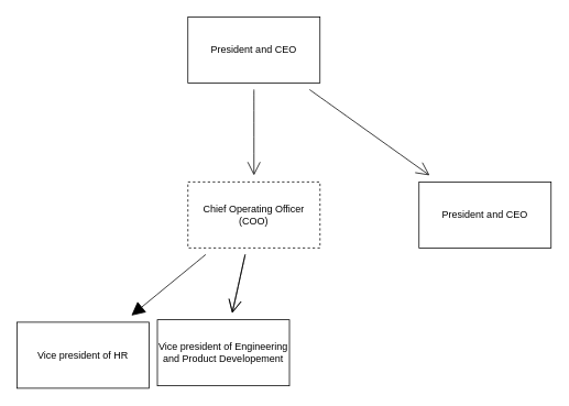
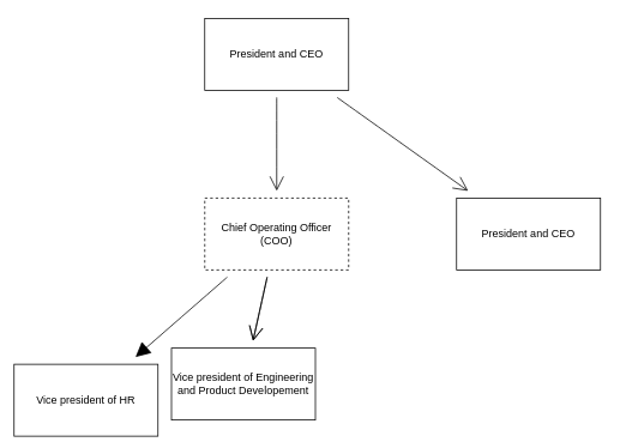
  <mxCell id="0" />
  <mxCell id="1" parent="0" />
  <mxCell id="2" value="" style="edgeStyle=none;curved=1;rounded=0;orthogonalLoop=1;jettySize=auto;html=1;endArrow=open;startSize=14;endSize=14;sourcePerimeterSpacing=8;targetPerimeterSpacing=8;" edge="1" parent="1" source="4" target="8"><mxGeometry relative="1" as="geometry" /></mxCell>
  <mxCell id="3" value="" style="edgeStyle=none;curved=1;rounded=0;orthogonalLoop=1;jettySize=auto;html=1;endArrow=open;startSize=14;endSize=14;sourcePerimeterSpacing=8;targetPerimeterSpacing=8;" edge="1" parent="1" source="4" target="11"><mxGeometry relative="1" as="geometry" /></mxCell>
  <mxCell id="4" value="President and CEO" style="rounded=0;whiteSpace=wrap;html=1;hachureGap=4;" vertex="1" parent="1"><mxGeometry x="227" y="20" width="160" height="80" as="geometry" /></mxCell>
  <mxCell id="5" value="" style="edgeStyle=none;curved=1;rounded=0;orthogonalLoop=1;jettySize=auto;html=1;endArrow=block;startSize=14;endSize=14;sourcePerimeterSpacing=8;targetPerimeterSpacing=8;" edge="1" parent="1" source="8" target="9"><mxGeometry relative="1" as="geometry" /></mxCell>
  <mxCell id="6" value="" style="edgeStyle=none;curved=1;rounded=0;orthogonalLoop=1;jettySize=auto;html=1;endArrow=open;startSize=14;endSize=14;sourcePerimeterSpacing=8;targetPerimeterSpacing=8;" edge="1" parent="1" source="8" target="10"><mxGeometry relative="1" as="geometry" /></mxCell>
  <mxCell id="7" value="" style="edgeStyle=none;curved=1;rounded=0;orthogonalLoop=1;jettySize=auto;html=1;endArrow=open;startSize=14;endSize=14;sourcePerimeterSpacing=8;targetPerimeterSpacing=8;" edge="1" parent="1" source="8" target="10"><mxGeometry relative="1" as="geometry" /></mxCell>
  <mxCell id="8" value="Chief Operating Officer (COO)" style="rounded=0;whiteSpace=wrap;html=1;hachureGap=4;dashed=1;" vertex="1" parent="1"><mxGeometry x="227" y="220" width="160" height="80" as="geometry" /></mxCell>
- <mxCell id="9" value="Vice president of HR" style="rounded=0;whiteSpace=wrap;html=1;hachureGap=4;" vertex="1" parent="1"><mxGeometry x="20" y="390" width="160" height="80" as="geometry" /></mxCell>
+ <mxCell id="9" value="Vice president of HR" style="rounded=0;whiteSpace=wrap;html=1;hachureGap=4;" vertex="1" parent="1"><mxGeometry x="15" y="405" width="160" height="80" as="geometry" /></mxCell>
  <mxCell id="10" value="Vice president of Engineering and Product Developement" style="rounded=0;whiteSpace=wrap;html=1;hachureGap=4;" vertex="1" parent="1"><mxGeometry x="190" y="387" width="160" height="80" as="geometry" /></mxCell>
  <mxCell id="11" value="President and CEO" style="rounded=0;whiteSpace=wrap;html=1;hachureGap=4;" vertex="1" parent="1"><mxGeometry x="507" y="220" width="160" height="80" as="geometry" /></mxCell>
